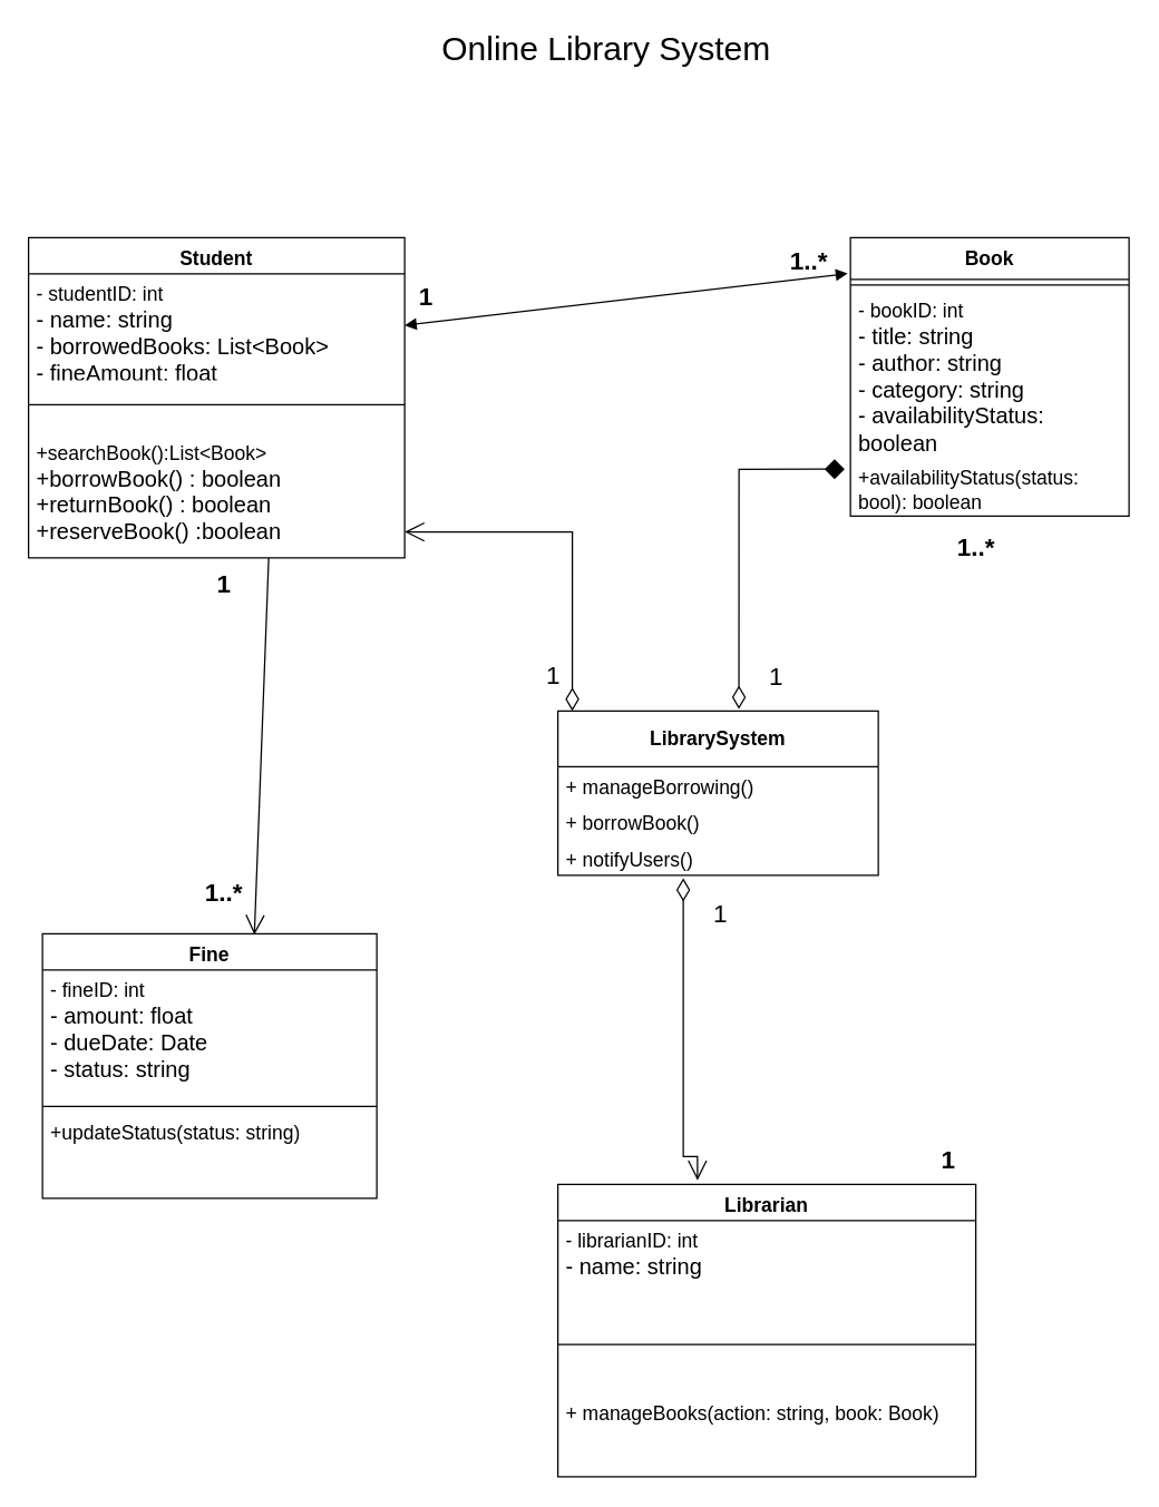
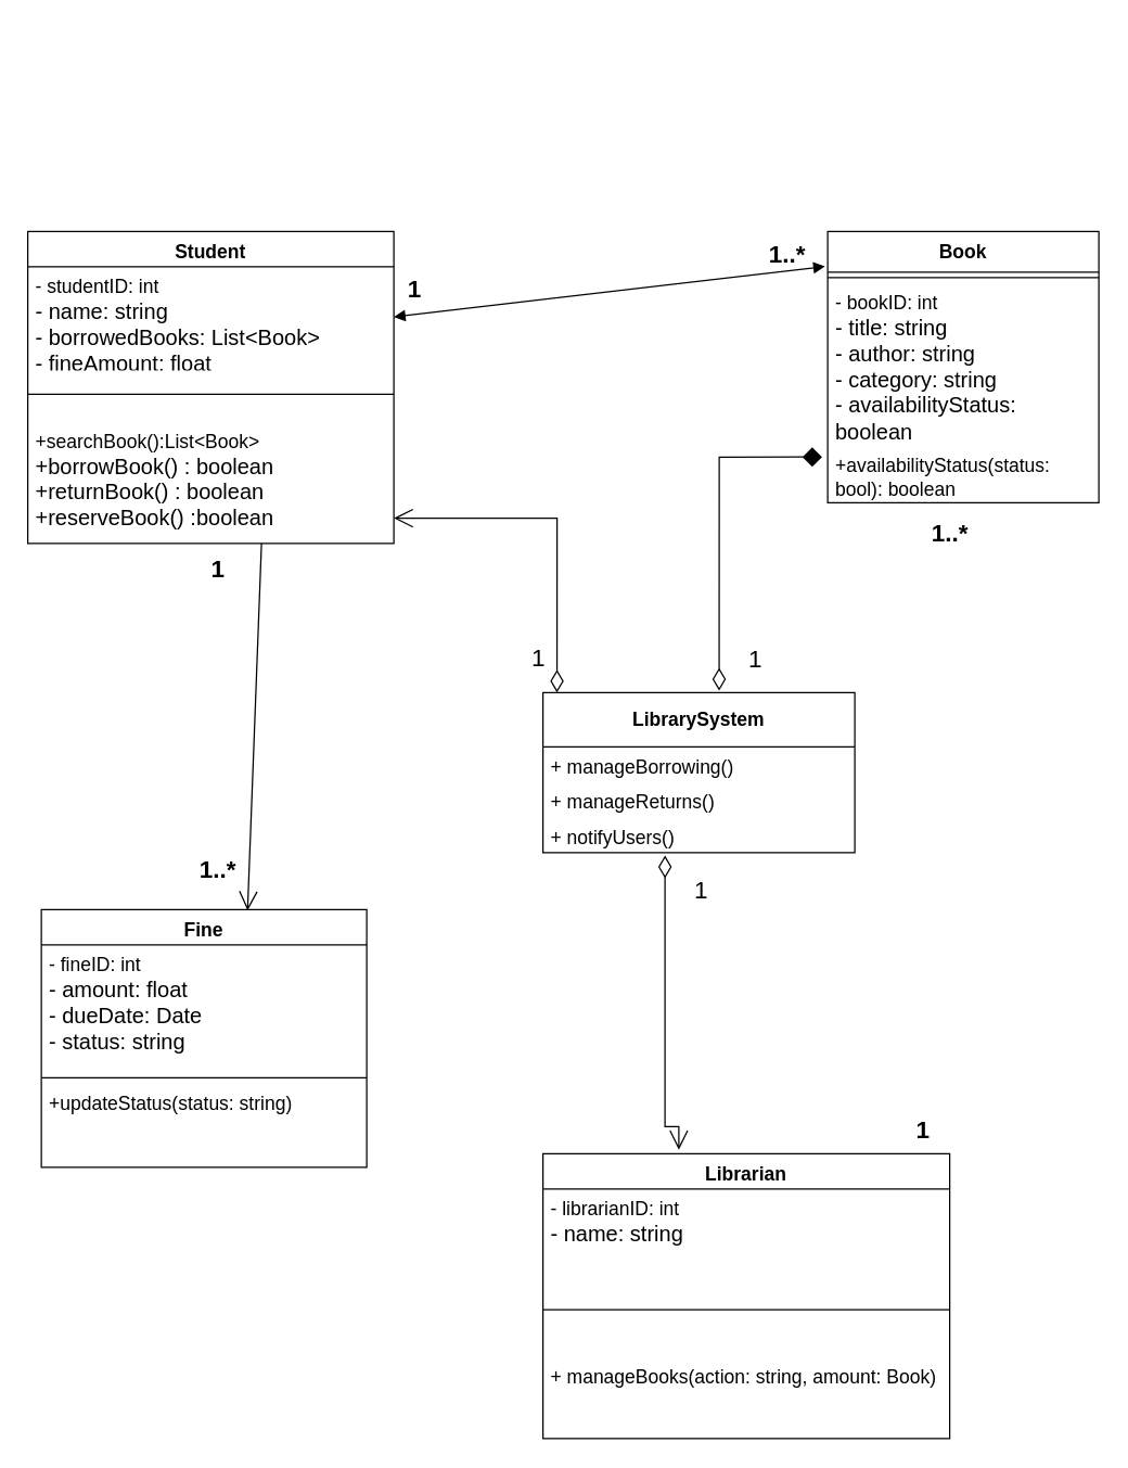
  <mxCell id="0" />
  <mxCell id="1" parent="0" />
- <mxCell id="2" value="&lt;font style=&quot;font-size: 24px;&quot;&gt;Online Library System&lt;/font&gt;" style="text;html=1;align=center;verticalAlign=middle;whiteSpace=wrap;rounded=0;" vertex="1" parent="1"><mxGeometry x="235" y="20" width="400" height="30" as="geometry" /></mxCell>
  <mxCell id="3" value="&lt;font style=&quot;font-size: 14px;&quot;&gt;Student&lt;/font&gt;" style="swimlane;fontStyle=1;align=center;verticalAlign=top;childLayout=stackLayout;horizontal=1;startSize=26;horizontalStack=0;resizeParent=1;resizeParentMax=0;resizeLast=0;collapsible=1;marginBottom=0;whiteSpace=wrap;html=1;" vertex="1" parent="1"><mxGeometry x="20" y="170" width="270" height="230" as="geometry" /></mxCell>
  <mxCell id="4" value="&lt;font style=&quot;font-size: 14px;&quot;&gt;- studentID: int&lt;/font&gt;&lt;div&gt;&lt;font size=&quot;3&quot;&gt;- name: string&lt;/font&gt;&lt;/div&gt;&lt;div&gt;&lt;font size=&quot;3&quot;&gt;- borrowedBooks: List&amp;lt;Book&amp;gt;&lt;/font&gt;&lt;/div&gt;&lt;div&gt;&lt;span style=&quot;background-color: transparent; color: light-dark(rgb(0, 0, 0), rgb(255, 255, 255));&quot;&gt;&lt;font size=&quot;3&quot;&gt;- fineAmount: float&lt;/font&gt;&lt;/span&gt;&lt;/div&gt;" style="text;strokeColor=none;fillColor=none;align=left;verticalAlign=top;spacingLeft=4;spacingRight=4;overflow=hidden;rotatable=0;points=[[0,0.5],[1,0.5]];portConstraint=eastwest;whiteSpace=wrap;html=1;" vertex="1" parent="3"><mxGeometry y="26" width="270" height="74" as="geometry" /></mxCell>
  <mxCell id="5" value="" style="line;strokeWidth=1;fillColor=none;align=left;verticalAlign=middle;spacingTop=-1;spacingLeft=3;spacingRight=3;rotatable=0;labelPosition=right;points=[];portConstraint=eastwest;strokeColor=inherit;" vertex="1" parent="3"><mxGeometry y="100" width="270" height="40" as="geometry" /></mxCell>
  <mxCell id="6" value="&lt;font style=&quot;font-size: 14px;&quot;&gt;+searchBook():List&amp;lt;Book&amp;gt;&lt;/font&gt;&lt;div&gt;&lt;font size=&quot;3&quot;&gt;+borrowBook() :&amp;nbsp;boolean&lt;/font&gt;&lt;/div&gt;&lt;div&gt;&lt;font size=&quot;3&quot;&gt;+returnBook() :&amp;nbsp;boolean&lt;/font&gt;&lt;/div&gt;&lt;div&gt;&lt;font size=&quot;3&quot;&gt;+reserveBook() :boolean&lt;br&gt;&lt;/font&gt;&lt;div&gt;&lt;br&gt;&lt;/div&gt;&lt;/div&gt;" style="text;strokeColor=none;fillColor=none;align=left;verticalAlign=top;spacingLeft=4;spacingRight=4;overflow=hidden;rotatable=0;points=[[0,0.5],[1,0.5]];portConstraint=eastwest;whiteSpace=wrap;html=1;" vertex="1" parent="3"><mxGeometry y="140" width="270" height="90" as="geometry" /></mxCell>
  <mxCell id="7" value="&lt;font style=&quot;font-size: 14px;&quot;&gt;Book&lt;/font&gt;" style="swimlane;fontStyle=1;align=center;verticalAlign=top;childLayout=stackLayout;horizontal=1;startSize=30;horizontalStack=0;resizeParent=1;resizeParentMax=0;resizeLast=0;collapsible=1;marginBottom=0;whiteSpace=wrap;html=1;" vertex="1" parent="1"><mxGeometry x="610" y="170" width="200" height="200" as="geometry" /></mxCell>
  <mxCell id="8" value="" style="line;strokeWidth=1;fillColor=none;align=left;verticalAlign=middle;spacingTop=-1;spacingLeft=3;spacingRight=3;rotatable=0;labelPosition=right;points=[];portConstraint=eastwest;strokeColor=inherit;" vertex="1" parent="7"><mxGeometry y="30" width="200" height="8" as="geometry" /></mxCell>
  <mxCell id="9" value="&lt;font style=&quot;font-size: 14px;&quot;&gt;- bookID: int&lt;/font&gt;&lt;div&gt;&lt;font size=&quot;3&quot;&gt;- title: string&lt;/font&gt;&lt;/div&gt;&lt;div&gt;&lt;font size=&quot;3&quot;&gt;- author: string&lt;/font&gt;&lt;/div&gt;&lt;div&gt;&lt;font size=&quot;3&quot;&gt;- category: string&lt;/font&gt;&lt;/div&gt;&lt;div&gt;&lt;font size=&quot;3&quot;&gt;- availabilityStatus: boolean&lt;/font&gt;&lt;/div&gt;" style="text;strokeColor=none;fillColor=none;align=left;verticalAlign=top;spacingLeft=4;spacingRight=4;overflow=hidden;rotatable=0;points=[[0,0.5],[1,0.5]];portConstraint=eastwest;whiteSpace=wrap;html=1;" vertex="1" parent="7"><mxGeometry y="38" width="200" height="120" as="geometry" /></mxCell>
  <mxCell id="10" value="&lt;font style=&quot;font-size: 14px;&quot;&gt;+availabilityStatus(status: bool): boolean&lt;/font&gt;" style="text;strokeColor=none;fillColor=none;align=left;verticalAlign=top;spacingLeft=4;spacingRight=4;overflow=hidden;rotatable=0;points=[[0,0.5],[1,0.5]];portConstraint=eastwest;whiteSpace=wrap;html=1;" vertex="1" parent="7"><mxGeometry y="158" width="200" height="42" as="geometry" /></mxCell>
  <mxCell id="11" value="&lt;font style=&quot;font-size: 14px;&quot;&gt;Librarian&lt;/font&gt;" style="swimlane;fontStyle=1;align=center;verticalAlign=top;childLayout=stackLayout;horizontal=1;startSize=26;horizontalStack=0;resizeParent=1;resizeParentMax=0;resizeLast=0;collapsible=1;marginBottom=0;whiteSpace=wrap;html=1;" vertex="1" parent="1"><mxGeometry x="400" y="850" width="300" height="210" as="geometry" /></mxCell>
  <mxCell id="12" value="&lt;font style=&quot;font-size: 14px;&quot;&gt;- librarianID: int&lt;/font&gt;&lt;div&gt;&lt;font size=&quot;3&quot;&gt;-&amp;nbsp;name: string&lt;/font&gt;&lt;/div&gt;" style="text;strokeColor=none;fillColor=none;align=left;verticalAlign=top;spacingLeft=4;spacingRight=4;overflow=hidden;rotatable=0;points=[[0,0.5],[1,0.5]];portConstraint=eastwest;whiteSpace=wrap;html=1;" vertex="1" parent="11"><mxGeometry y="26" width="300" height="54" as="geometry" /></mxCell>
  <mxCell id="13" value="" style="line;strokeWidth=1;fillColor=none;align=left;verticalAlign=middle;spacingTop=-1;spacingLeft=3;spacingRight=3;rotatable=0;labelPosition=right;points=[];portConstraint=eastwest;strokeColor=inherit;" vertex="1" parent="11"><mxGeometry y="80" width="300" height="70" as="geometry" /></mxCell>
- <mxCell id="14" value="&lt;font style=&quot;font-size: 14px;&quot;&gt;+ manageBooks(action: string, book: Book&lt;/font&gt;&lt;font style=&quot;font-size: 14px;&quot;&gt;)&lt;/font&gt;&lt;div&gt;&lt;font size=&quot;3&quot;&gt;&lt;br&gt;&lt;/font&gt;&lt;/div&gt;&lt;div&gt;&lt;br&gt;&lt;/div&gt;" style="text;strokeColor=none;fillColor=none;align=left;verticalAlign=top;spacingLeft=4;spacingRight=4;overflow=hidden;rotatable=0;points=[[0,0.5],[1,0.5]];portConstraint=eastwest;whiteSpace=wrap;html=1;" vertex="1" parent="11"><mxGeometry y="150" width="300" height="60" as="geometry" /></mxCell>
+ <mxCell id="14" value="&lt;font style=&quot;font-size: 14px;&quot;&gt;+ manageBooks(action: string, amount: Book&lt;/font&gt;&lt;font style=&quot;font-size: 14px;&quot;&gt;)&lt;/font&gt;&lt;div&gt;&lt;font size=&quot;3&quot;&gt;&lt;br&gt;&lt;/font&gt;&lt;/div&gt;&lt;div&gt;&lt;br&gt;&lt;/div&gt;" style="text;strokeColor=none;fillColor=none;align=left;verticalAlign=top;spacingLeft=4;spacingRight=4;overflow=hidden;rotatable=0;points=[[0,0.5],[1,0.5]];portConstraint=eastwest;whiteSpace=wrap;html=1;" vertex="1" parent="11"><mxGeometry y="150" width="300" height="60" as="geometry" /></mxCell>
  <mxCell id="15" value="&lt;font style=&quot;font-size: 14px;&quot;&gt;&lt;b&gt;LibrarySystem&lt;/b&gt;&lt;/font&gt;" style="swimlane;fontStyle=0;childLayout=stackLayout;horizontal=1;startSize=40;fillColor=none;horizontalStack=0;resizeParent=1;resizeParentMax=0;resizeLast=0;collapsible=1;marginBottom=0;whiteSpace=wrap;html=1;" vertex="1" parent="1"><mxGeometry x="400" y="510" width="230" height="118" as="geometry" /></mxCell>
  <mxCell id="16" value="&lt;font style=&quot;font-size: 14px;&quot;&gt;+ manageBorrowing()&lt;/font&gt;" style="text;strokeColor=none;fillColor=none;align=left;verticalAlign=top;spacingLeft=4;spacingRight=4;overflow=hidden;rotatable=0;points=[[0,0.5],[1,0.5]];portConstraint=eastwest;whiteSpace=wrap;html=1;" vertex="1" parent="15"><mxGeometry y="40" width="230" height="26" as="geometry" /></mxCell>
- <mxCell id="17" value="&lt;font style=&quot;font-size: 14px;&quot;&gt;+ borrowBook()&lt;/font&gt;" style="text;strokeColor=none;fillColor=none;align=left;verticalAlign=top;spacingLeft=4;spacingRight=4;overflow=hidden;rotatable=0;points=[[0,0.5],[1,0.5]];portConstraint=eastwest;whiteSpace=wrap;html=1;" vertex="1" parent="15"><mxGeometry y="66" width="230" height="26" as="geometry" /></mxCell>
+ <mxCell id="17" value="&lt;font style=&quot;font-size: 14px;&quot;&gt;+ manageReturns()&lt;/font&gt;" style="text;strokeColor=none;fillColor=none;align=left;verticalAlign=top;spacingLeft=4;spacingRight=4;overflow=hidden;rotatable=0;points=[[0,0.5],[1,0.5]];portConstraint=eastwest;whiteSpace=wrap;html=1;" vertex="1" parent="15"><mxGeometry y="66" width="230" height="26" as="geometry" /></mxCell>
  <mxCell id="18" value="&lt;font style=&quot;font-size: 14px;&quot;&gt;+ notifyUsers()&lt;/font&gt;" style="text;strokeColor=none;fillColor=none;align=left;verticalAlign=top;spacingLeft=4;spacingRight=4;overflow=hidden;rotatable=0;points=[[0,0.5],[1,0.5]];portConstraint=eastwest;whiteSpace=wrap;html=1;" vertex="1" parent="15"><mxGeometry y="92" width="230" height="26" as="geometry" /></mxCell>
  <mxCell id="19" value="&lt;font style=&quot;font-size: 14px;&quot;&gt;Fine&lt;/font&gt;" style="swimlane;fontStyle=1;align=center;verticalAlign=top;childLayout=stackLayout;horizontal=1;startSize=26;horizontalStack=0;resizeParent=1;resizeParentMax=0;resizeLast=0;collapsible=1;marginBottom=0;whiteSpace=wrap;html=1;" vertex="1" parent="1"><mxGeometry x="30" y="670" width="240" height="190" as="geometry" /></mxCell>
  <mxCell id="20" value="&lt;font style=&quot;font-size: 14px;&quot;&gt;- fineID: int&lt;/font&gt;&lt;div&gt;&lt;font size=&quot;3&quot;&gt;- amount: float&lt;/font&gt;&lt;/div&gt;&lt;div&gt;&lt;font size=&quot;3&quot;&gt;- dueDate: Date&lt;/font&gt;&lt;/div&gt;&lt;div&gt;&lt;font size=&quot;3&quot;&gt;- status: string&lt;br&gt;&lt;/font&gt;&lt;div&gt;&lt;br&gt;&lt;/div&gt;&lt;/div&gt;" style="text;strokeColor=none;fillColor=none;align=left;verticalAlign=top;spacingLeft=4;spacingRight=4;overflow=hidden;rotatable=0;points=[[0,0.5],[1,0.5]];portConstraint=eastwest;whiteSpace=wrap;html=1;" vertex="1" parent="19"><mxGeometry y="26" width="240" height="94" as="geometry" /></mxCell>
  <mxCell id="21" value="" style="line;strokeWidth=1;fillColor=none;align=left;verticalAlign=middle;spacingTop=-1;spacingLeft=3;spacingRight=3;rotatable=0;labelPosition=right;points=[];portConstraint=eastwest;strokeColor=inherit;" vertex="1" parent="19"><mxGeometry y="120" width="240" height="8" as="geometry" /></mxCell>
  <mxCell id="22" value="&lt;font style=&quot;font-size: 14px;&quot;&gt;+updateStatus(status: string)&lt;/font&gt;" style="text;strokeColor=none;fillColor=none;align=left;verticalAlign=top;spacingLeft=4;spacingRight=4;overflow=hidden;rotatable=0;points=[[0,0.5],[1,0.5]];portConstraint=eastwest;whiteSpace=wrap;html=1;" vertex="1" parent="19"><mxGeometry y="128" width="240" height="62" as="geometry" /></mxCell>
  <mxCell id="23" value="" style="endArrow=block;startArrow=block;endFill=1;startFill=1;html=1;rounded=0;exitX=1;exitY=0.5;exitDx=0;exitDy=0;entryX=-0.01;entryY=0.129;entryDx=0;entryDy=0;entryPerimeter=0;" edge="1" parent="1" source="4" target="7"><mxGeometry width="160" relative="1" as="geometry"><mxPoint x="330" y="410" as="sourcePoint" /><mxPoint x="490" y="410" as="targetPoint" /></mxGeometry></mxCell>
  <mxCell id="24" value="&lt;font style=&quot;font-size: 18px;&quot;&gt;1&lt;/font&gt;" style="endArrow=open;html=1;endSize=12;startArrow=diamondThin;startSize=14;startFill=0;edgeStyle=orthogonalEdgeStyle;align=left;verticalAlign=bottom;rounded=0;entryX=1;entryY=0.793;entryDx=0;entryDy=0;entryPerimeter=0;exitX=0.045;exitY=0;exitDx=0;exitDy=0;exitPerimeter=0;" edge="1" parent="1" source="15" target="6"><mxGeometry x="-0.92" y="20" relative="1" as="geometry"><mxPoint x="410" y="500" as="sourcePoint" /><mxPoint x="490" y="430" as="targetPoint" /><mxPoint y="-1" as="offset" /></mxGeometry></mxCell>
  <mxCell id="25" value="&lt;font style=&quot;font-size: 18px;&quot;&gt;1&lt;/font&gt;" style="endArrow=diamond;html=1;endSize=12;startArrow=diamondThin;startSize=14;startFill=0;edgeStyle=orthogonalEdgeStyle;align=left;verticalAlign=bottom;rounded=0;entryX=-0.021;entryY=0.197;entryDx=0;entryDy=0;entryPerimeter=0;exitX=0.565;exitY=-0.012;exitDx=0;exitDy=0;exitPerimeter=0;" edge="1" parent="1" source="15" target="10"><mxGeometry x="-0.916" y="-20" relative="1" as="geometry"><mxPoint x="530" y="500" as="sourcePoint" /><mxPoint x="500" y="430" as="targetPoint" /><mxPoint y="1" as="offset" /></mxGeometry></mxCell>
  <mxCell id="26" value="&lt;font style=&quot;font-size: 18px;&quot;&gt;1&lt;/font&gt;" style="endArrow=open;html=1;endSize=12;startArrow=diamondThin;startSize=14;startFill=0;edgeStyle=orthogonalEdgeStyle;align=left;verticalAlign=bottom;rounded=0;entryX=0.334;entryY=-0.014;entryDx=0;entryDy=0;entryPerimeter=0;" edge="1" parent="1" target="11"><mxGeometry x="-0.648" y="20" relative="1" as="geometry"><mxPoint x="490" y="630" as="sourcePoint" /><mxPoint x="500" y="730" as="targetPoint" /><Array as="points"><mxPoint x="490" y="830" /><mxPoint x="500" y="830" /></Array><mxPoint as="offset" /></mxGeometry></mxCell>
  <mxCell id="27" value="" style="endArrow=open;endFill=1;endSize=12;html=1;rounded=0;exitX=0.62;exitY=0.999;exitDx=0;exitDy=0;exitPerimeter=0;entryX=0.613;entryY=0.003;entryDx=0;entryDy=0;entryPerimeter=0;" edge="1" parent="1"><mxGeometry width="160" relative="1" as="geometry"><mxPoint x="192.4" y="400" as="sourcePoint" /><mxPoint x="182.12" y="670.66" as="targetPoint" /></mxGeometry></mxCell>
  <mxCell id="28" value="&lt;font style=&quot;font-size: 18px;&quot;&gt;1&lt;/font&gt;" style="text;align=center;fontStyle=1;verticalAlign=middle;spacingLeft=3;spacingRight=3;strokeColor=none;rotatable=0;points=[[0,0.5],[1,0.5]];portConstraint=eastwest;html=1;" vertex="1" parent="1"><mxGeometry x="290" y="200" width="30" height="26" as="geometry" /></mxCell>
  <mxCell id="29" value="&lt;font style=&quot;font-size: 18px;&quot;&gt;1..*&lt;/font&gt;" style="text;align=center;fontStyle=1;verticalAlign=middle;spacingLeft=3;spacingRight=3;strokeColor=none;rotatable=0;points=[[0,0.5],[1,0.5]];portConstraint=eastwest;html=1;" vertex="1" parent="1"><mxGeometry x="540" y="174" width="80" height="26" as="geometry" /></mxCell>
  <mxCell id="30" value="&lt;font style=&quot;font-size: 18px;&quot;&gt;1&lt;/font&gt;" style="text;align=center;fontStyle=1;verticalAlign=middle;spacingLeft=3;spacingRight=3;strokeColor=none;rotatable=0;points=[[0,0.5],[1,0.5]];portConstraint=eastwest;html=1;" vertex="1" parent="1"><mxGeometry x="630" y="820" width="100" height="26" as="geometry" /></mxCell>
  <mxCell id="31" value="&lt;span style=&quot;font-size: 18px;&quot;&gt;1..*&lt;/span&gt;" style="text;align=center;fontStyle=1;verticalAlign=middle;spacingLeft=3;spacingRight=3;strokeColor=none;rotatable=0;points=[[0,0.5],[1,0.5]];portConstraint=eastwest;html=1;" vertex="1" parent="1"><mxGeometry x="660" y="380" width="80" height="26" as="geometry" /></mxCell>
  <mxCell id="32" value="&lt;span style=&quot;font-size: 18px;&quot;&gt;1&lt;/span&gt;" style="text;align=center;fontStyle=1;verticalAlign=middle;spacingLeft=3;spacingRight=3;strokeColor=none;rotatable=0;points=[[0,0.5],[1,0.5]];portConstraint=eastwest;html=1;" vertex="1" parent="1"><mxGeometry x="120" y="406" width="80" height="26" as="geometry" /></mxCell>
  <mxCell id="33" value="&lt;span style=&quot;font-size: 18px;&quot;&gt;1..*&lt;/span&gt;" style="text;align=center;fontStyle=1;verticalAlign=middle;spacingLeft=3;spacingRight=3;strokeColor=none;rotatable=0;points=[[0,0.5],[1,0.5]];portConstraint=eastwest;html=1;" vertex="1" parent="1"><mxGeometry x="120" y="628" width="80" height="26" as="geometry" /></mxCell>
